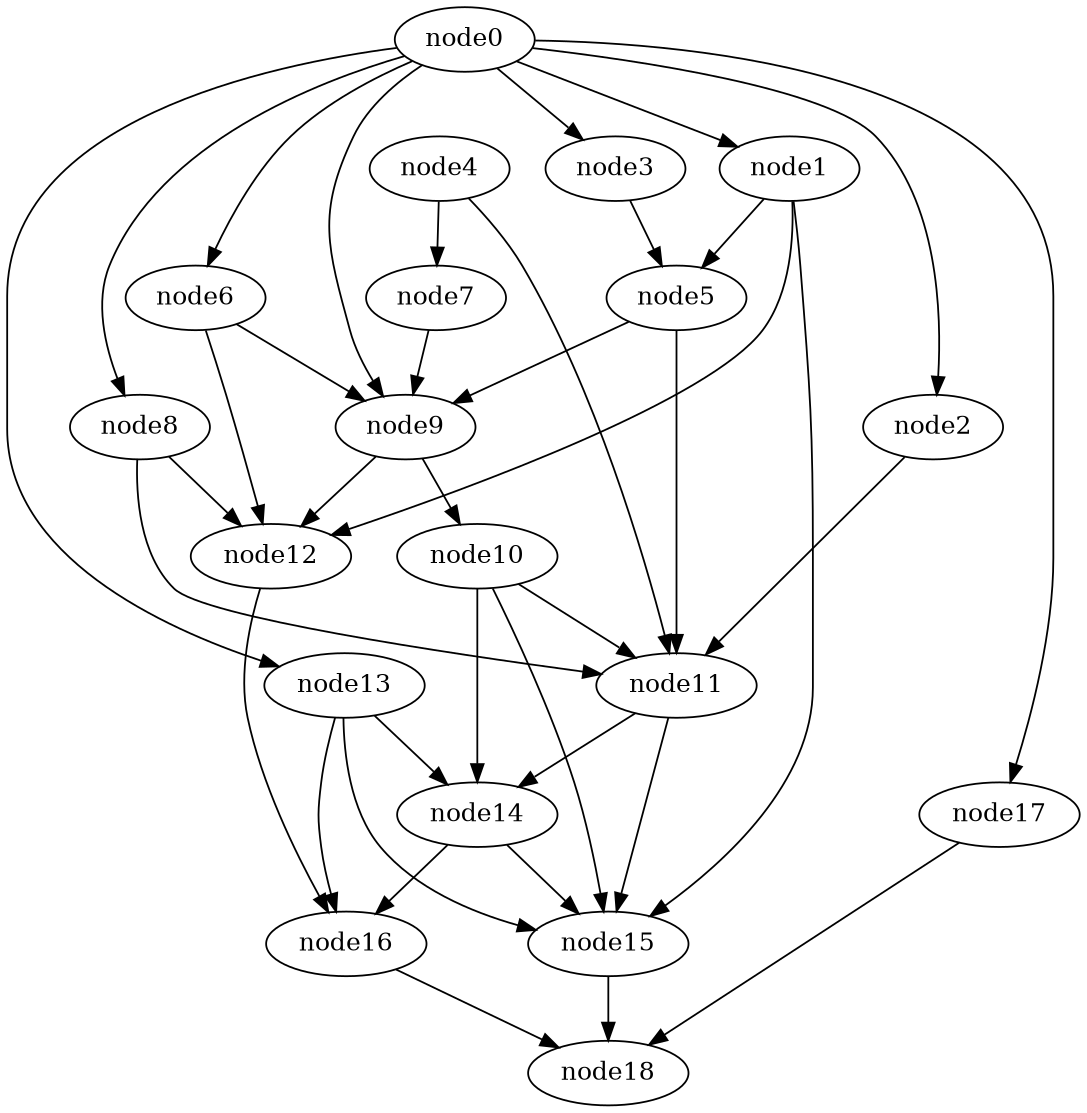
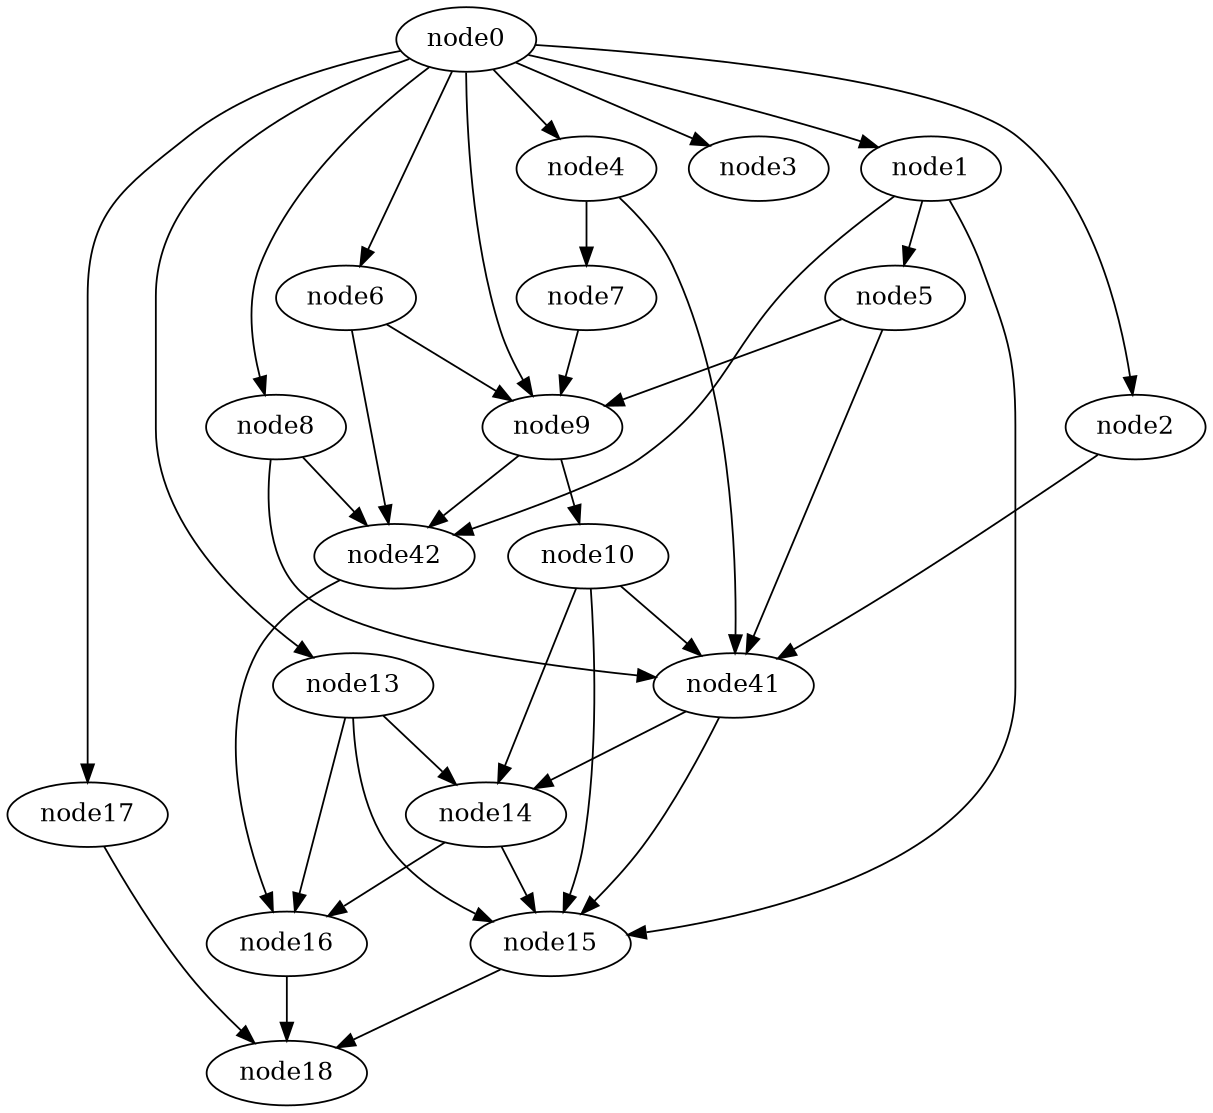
  digraph {
    node17
    node18
    node16
    node15
    node14
    node13
-   node12
-   node11
+   node12 [label=node42]
+   node11 [label=node41]
    node10
    node9
    node8
    node7
    node6
    node5
    node4
    node3
    node2
    node1
    node0
    node17 -> node18
    node16 -> node18
    node15 -> node18
    node14 -> node16
    node14 -> node15
    node13 -> node16
    node13 -> node15
    node13 -> node14
    node12 -> node16
    node11 -> node15
    node11 -> node14
    node10 -> node15
    node10 -> node14
    node10 -> node11
    node9 -> node12
    node9 -> node10
    node8 -> node12
    node8 -> node11
    node7 -> node9
    node6 -> node12
    node6 -> node9
    node5 -> node11
    node5 -> node9
    node4 -> node11
    node4 -> node7
-   node3 -> node5
    node2 -> node11
    node1 -> node15
    node1 -> node12
    node1 -> node5
    node0 -> node17
    node0 -> node13
    node0 -> node9
    node0 -> node8
    node0 -> node6
+   node0 -> node4
    node0 -> node3
    node0 -> node2
    node0 -> node1
  }
